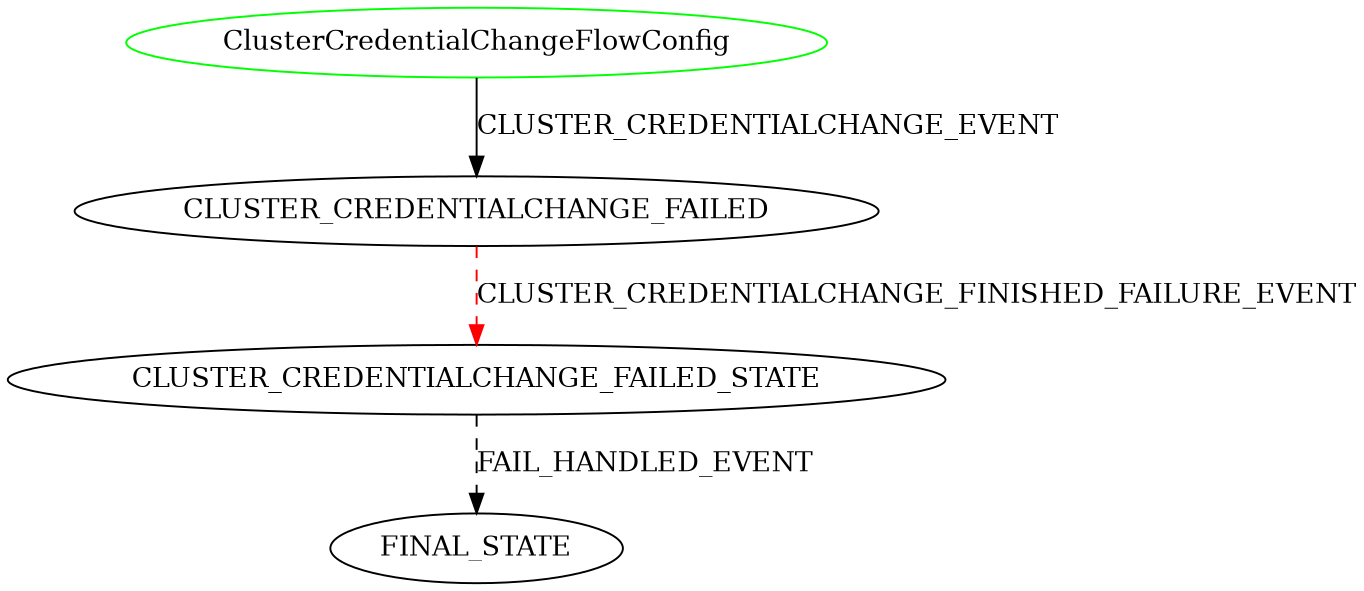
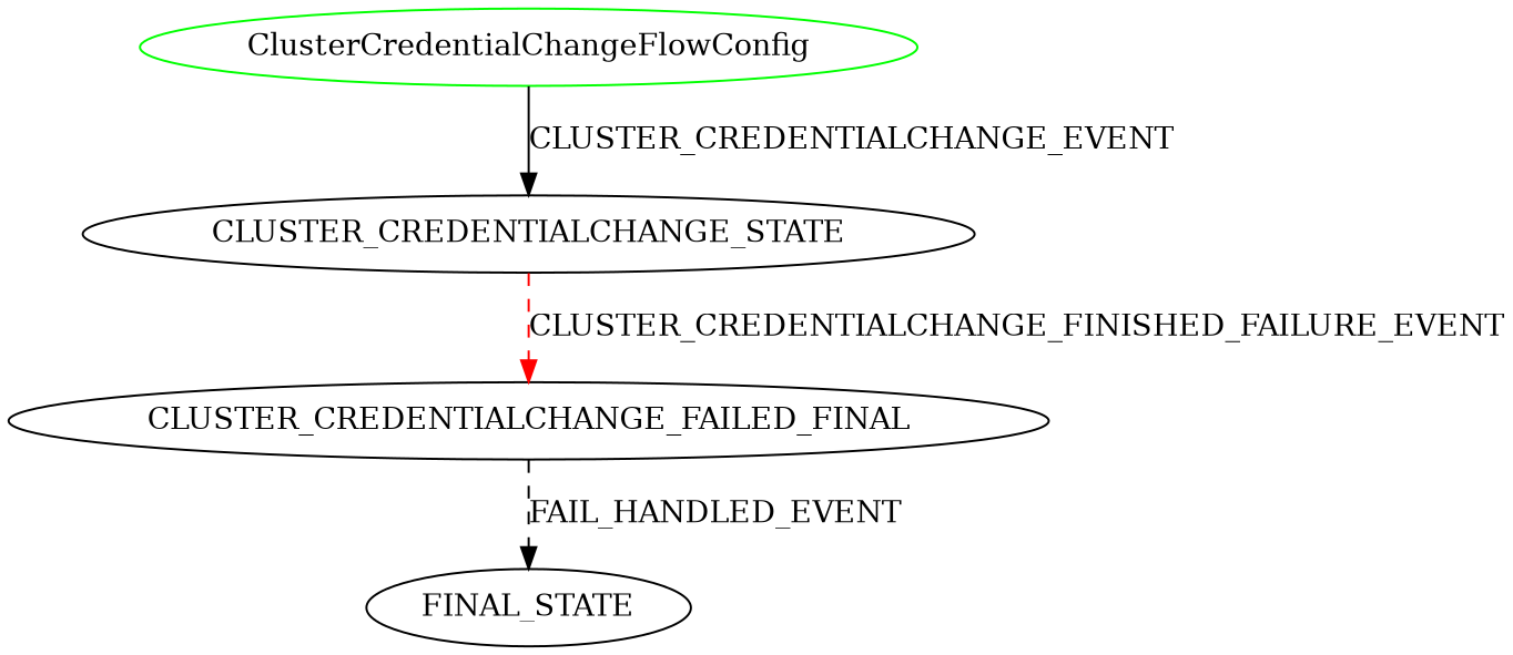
  digraph {
    edge [color=black style=dashed]
    n1 [color=green label=ClusterCredentialChangeFlowConfig shape=ellipse]
-   CLUSTER_CREDENTIALCHANGE_STATE [label=CLUSTER_CREDENTIALCHANGE_FAILED]
-   CLUSTER_CREDENTIALCHANGE_FAILED_STATE
+   CLUSTER_CREDENTIALCHANGE_STATE
+   CLUSTER_CREDENTIALCHANGE_FAILED_STATE [label=CLUSTER_CREDENTIALCHANGE_FAILED_FINAL]
    FINAL_STATE
    n1 -> CLUSTER_CREDENTIALCHANGE_STATE [label=CLUSTER_CREDENTIALCHANGE_EVENT style=solid]
    CLUSTER_CREDENTIALCHANGE_STATE -> CLUSTER_CREDENTIALCHANGE_FAILED_STATE [color=red label=CLUSTER_CREDENTIALCHANGE_FINISHED_FAILURE_EVENT]
    CLUSTER_CREDENTIALCHANGE_FAILED_STATE -> FINAL_STATE [label=FAIL_HANDLED_EVENT]
  }
